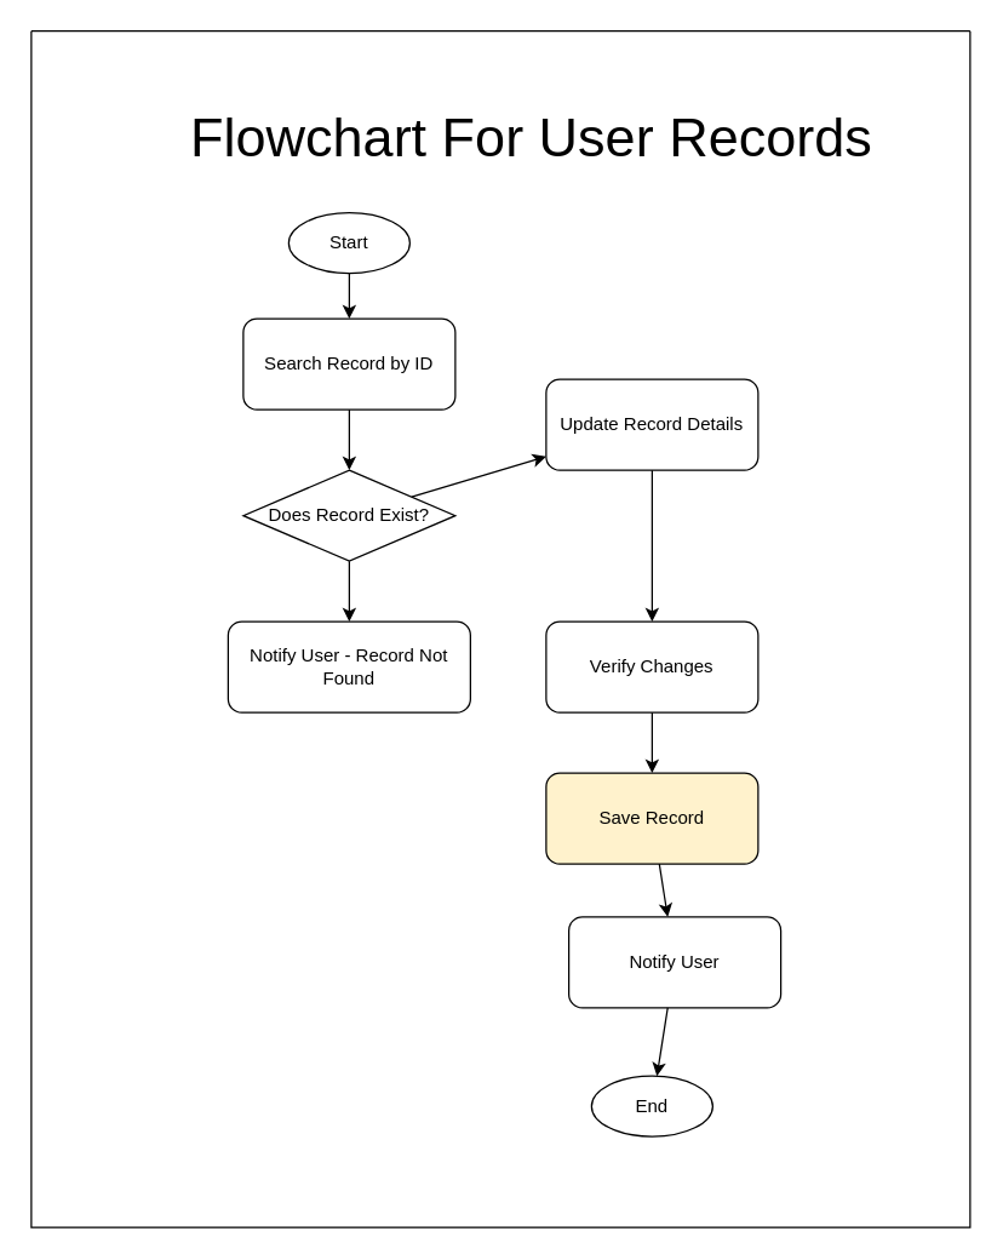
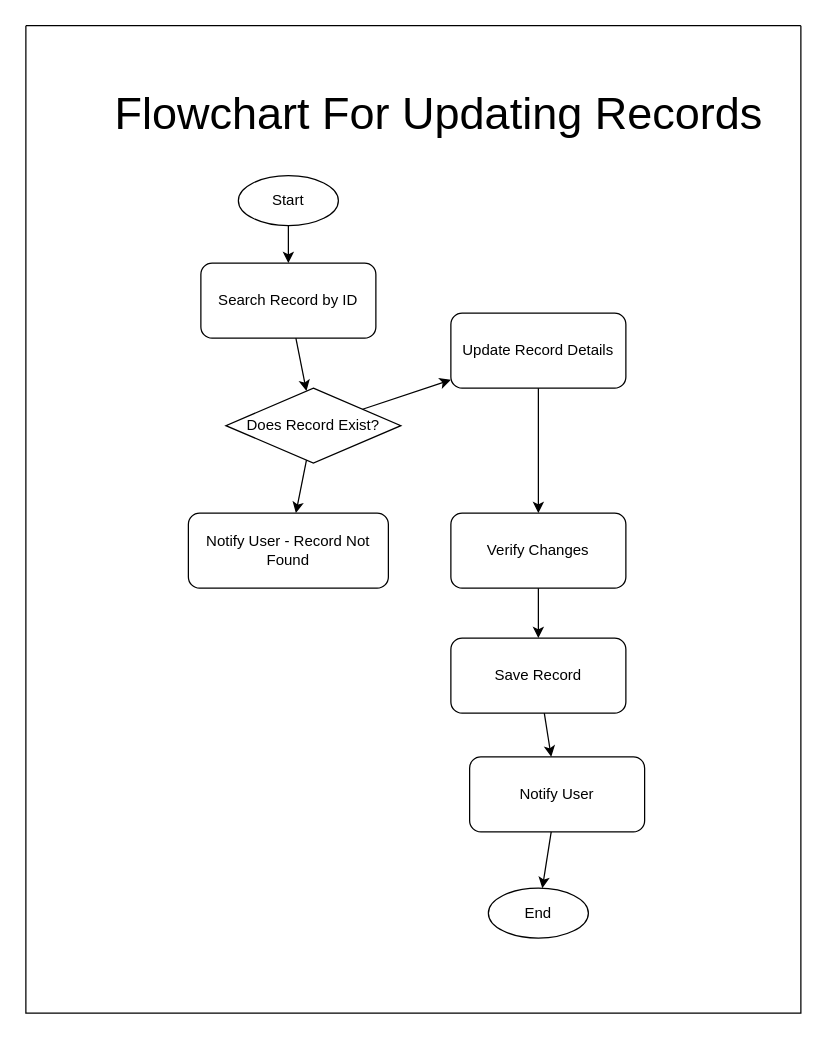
  <mxCell id="0" />
  <mxCell id="1" parent="0" />
  <mxCell id="2" value="Start" style="ellipse;whiteSpace=wrap;html=1;aspect=fixed;" parent="1" vertex="1"><mxGeometry x="190" y="140" width="80" height="40" as="geometry" /></mxCell>
  <mxCell id="3" value="Search Record by ID" style="rounded=1;whiteSpace=wrap;html=1;" parent="1" vertex="1"><mxGeometry x="160" y="210" width="140" height="60" as="geometry" /></mxCell>
- <mxCell id="4" value="Does Record Exist?" style="rhombus;whiteSpace=wrap;html=1;" parent="1" vertex="1"><mxGeometry x="160" y="310" width="140" height="60" as="geometry" /></mxCell>
+ <mxCell id="4" value="Does Record Exist?" style="rhombus;whiteSpace=wrap;html=1;" parent="1" vertex="1"><mxGeometry x="180" y="310" width="140" height="60" as="geometry" /></mxCell>
  <mxCell id="5" value="Update Record Details" style="rounded=1;whiteSpace=wrap;html=1;" parent="1" vertex="1"><mxGeometry x="360" y="250" width="140" height="60" as="geometry" /></mxCell>
  <mxCell id="6" value="Verify Changes" style="rounded=1;whiteSpace=wrap;html=1;" parent="1" vertex="1"><mxGeometry x="360" y="410" width="140" height="60" as="geometry" /></mxCell>
- <mxCell id="7" value="Save Record" style="rounded=1;whiteSpace=wrap;html=1;fillColor=#fff2cc;" parent="1" vertex="1"><mxGeometry x="360" y="510" width="140" height="60" as="geometry" /></mxCell>
+ <mxCell id="7" value="Save Record" style="rounded=1;whiteSpace=wrap;html=1;" parent="1" vertex="1"><mxGeometry x="360" y="510" width="140" height="60" as="geometry" /></mxCell>
  <mxCell id="8" value="Notify User" style="rounded=1;whiteSpace=wrap;html=1;" parent="1" vertex="1"><mxGeometry x="375" y="605" width="140" height="60" as="geometry" /></mxCell>
  <mxCell id="9" value="End" style="ellipse;whiteSpace=wrap;html=1;aspect=fixed;" parent="1" vertex="1"><mxGeometry x="390" y="710" width="80" height="40" as="geometry" /></mxCell>
  <mxCell id="10" value="Notify User - Record Not Found" style="rounded=1;whiteSpace=wrap;html=1;" parent="1" vertex="1"><mxGeometry x="150" y="410" width="160" height="60" as="geometry" /></mxCell>
  <mxCell id="11" parent="1" source="2" target="3" edge="1"><mxGeometry relative="1" as="geometry" /></mxCell>
  <mxCell id="12" parent="1" source="3" target="4" edge="1"><mxGeometry relative="1" as="geometry" /></mxCell>
  <mxCell id="13" parent="1" source="4" target="5" edge="1"><mxGeometry relative="1" as="geometry" /></mxCell>
  <mxCell id="14" parent="1" source="5" target="6" edge="1"><mxGeometry relative="1" as="geometry" /></mxCell>
  <mxCell id="15" parent="1" source="6" target="7" edge="1"><mxGeometry relative="1" as="geometry" /></mxCell>
  <mxCell id="16" parent="1" source="7" target="8" edge="1"><mxGeometry relative="1" as="geometry" /></mxCell>
  <mxCell id="17" parent="1" source="8" target="9" edge="1"><mxGeometry relative="1" as="geometry" /></mxCell>
  <mxCell id="18" parent="1" source="4" target="10" edge="1"><mxGeometry relative="1" as="geometry" /></mxCell>
- <mxCell id="19" value="&lt;font style=&quot;font-size: 36px;&quot;&gt;Flowchart For User Records&lt;/font&gt;" style="text;html=1;align=center;verticalAlign=middle;resizable=0;points=[];autosize=1;strokeColor=none;fillColor=none;" parent="1" vertex="1"><mxGeometry x="80" y="60" width="540" height="60" as="geometry" /></mxCell>
+ <mxCell id="19" value="&lt;font style=&quot;font-size: 36px;&quot;&gt;Flowchart For Updating Records&lt;/font&gt;" style="text;html=1;align=center;verticalAlign=middle;resizable=0;points=[];autosize=1;strokeColor=none;fillColor=none;" parent="1" vertex="1"><mxGeometry x="80" y="60" width="540" height="60" as="geometry" /></mxCell>
  <mxCell id="20" value="" style="swimlane;startSize=0;" vertex="1" parent="1"><mxGeometry x="20" y="20" width="620" height="790" as="geometry" /></mxCell>
